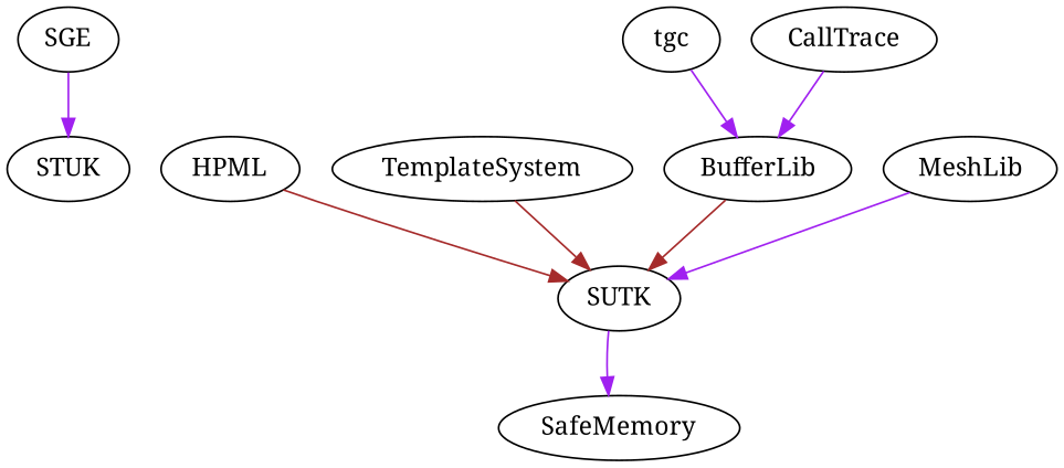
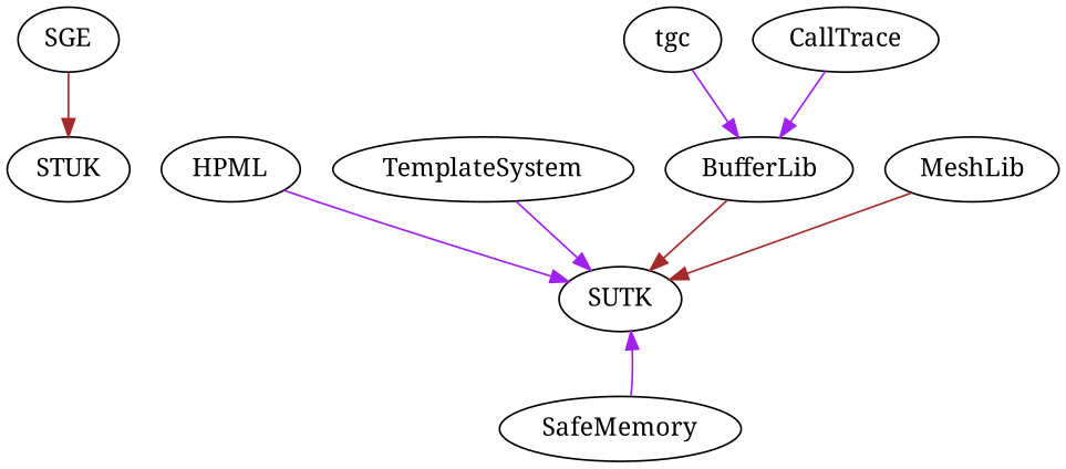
  digraph {
    fontname="Noto Serif"
    node [fontname="Noto Serif"]
    edge [color=purple fontname="Noto Serif"]
    SGE
    STUK
    HPML
    SUTK
    SafeMemory
    TemplateSystem
    tgc
    BufferLib
    CallTrace
    MeshLib
-   SGE -> STUK
-   HPML -> SUTK [color=brown]
-   SUTK -> SafeMemory
-   TemplateSystem -> SUTK [color=brown]
+   SGE -> STUK [color=brown]
+   HPML -> SUTK
+   SafeMemory -> SUTK
+   TemplateSystem -> SUTK
    tgc -> BufferLib
    BufferLib -> SUTK [color=brown]
    CallTrace -> BufferLib
-   MeshLib -> SUTK
+   MeshLib -> SUTK [color=brown]
  }
